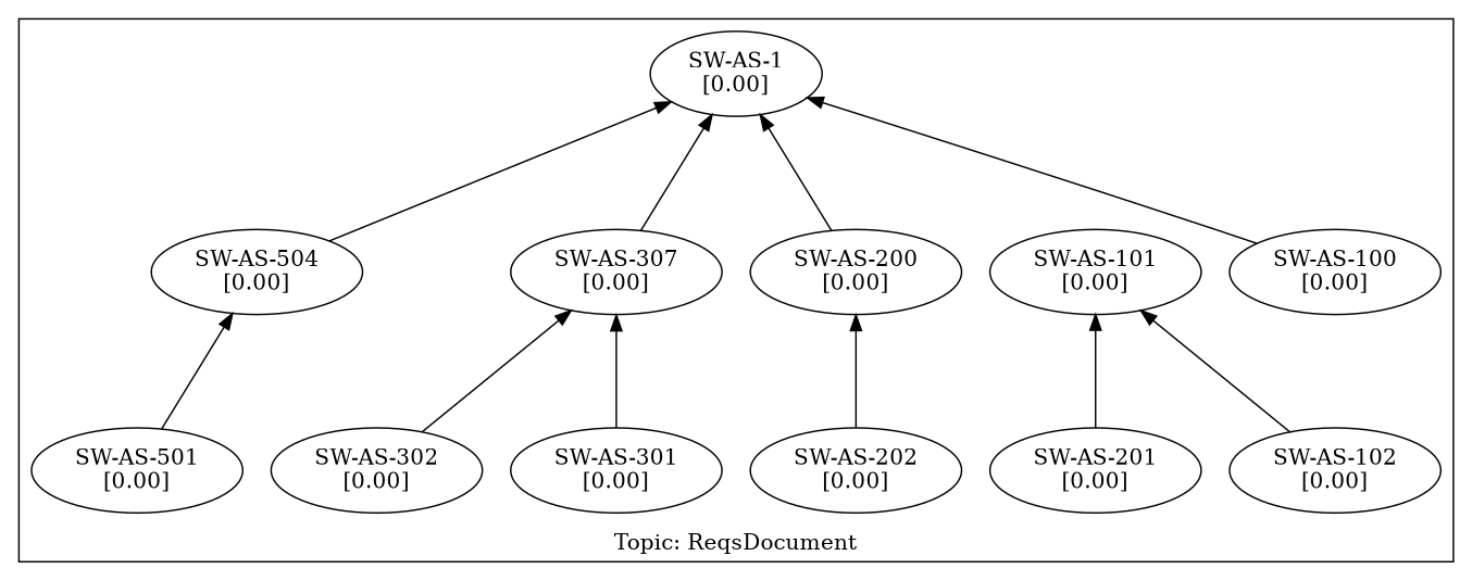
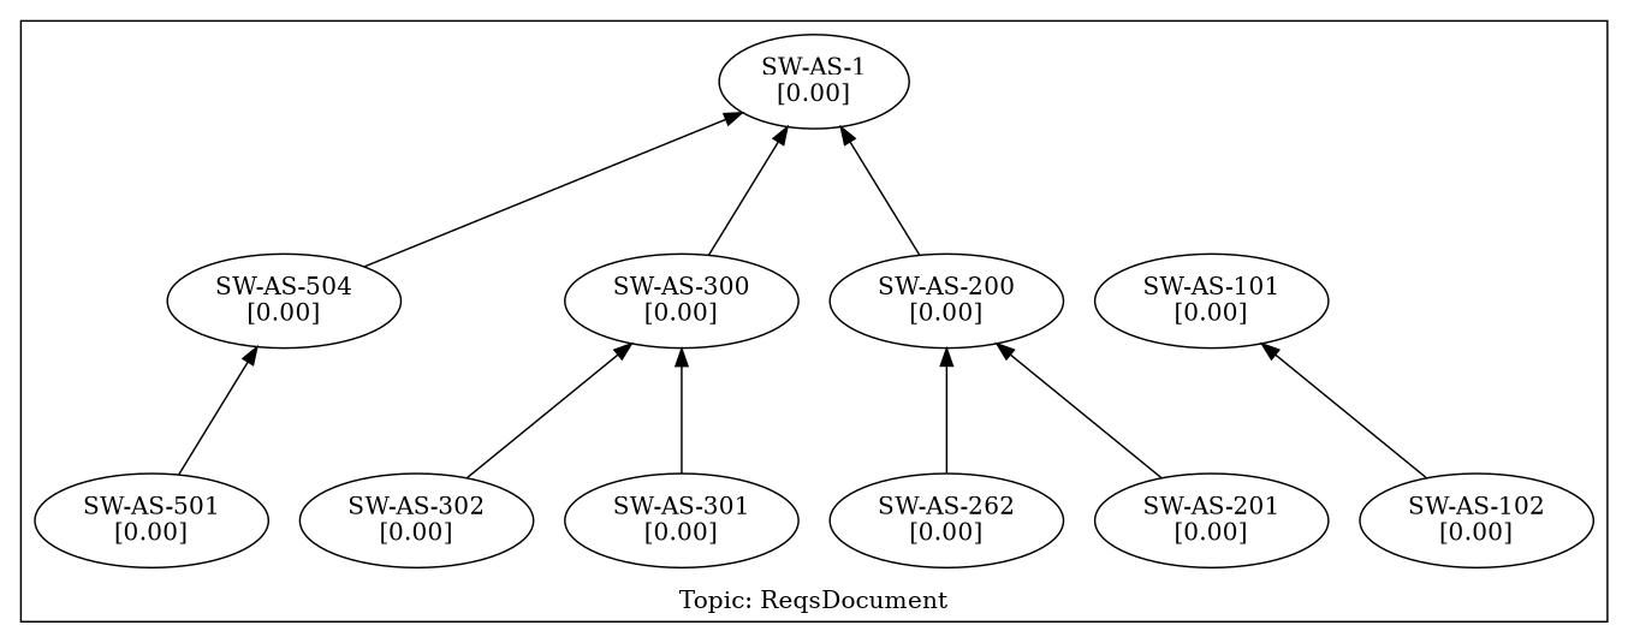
  digraph {
    mclimit=10.0
    nslimit=10.0
    rankdir=BT
    ranksep=1
    n1 [label="SW-AS-1\n[0.00]"]
-   n2 [label="SW-AS-100\n[0.00]"]
    n3 [label="SW-AS-101\n[0.00]"]
    n4 [label="SW-AS-102\n[0.00]"]
    n5 [label="SW-AS-200\n[0.00]"]
    n6 [label="SW-AS-201\n[0.00]"]
-   n7 [label="SW-AS-202\n[0.00]"]
-   n8 [label="SW-AS-307\n[0.00]"]
+   n7 [label="SW-AS-262\n[0.00]"]
+   n8 [label="SW-AS-300\n[0.00]"]
    n9 [label="SW-AS-301\n[0.00]"]
    n10 [label="SW-AS-302\n[0.00]"]
    n11 [label="SW-AS-504\n[0.00]"]
    n12 [label="SW-AS-501\n[0.00]"]
    subgraph cluster_1 {
      label="Topic: ReqsDocument"
      n1
-     n2
      n3
      n4
      n5
      n6
      n7
      n8
      n9
      n10
      n11
      n12
    }
-   n2 -> n1
    n4 -> n3
    n5 -> n1
-   n6 -> n3
+   n6 -> n5
    n7 -> n5
    n8 -> n1
    n9 -> n8
    n10 -> n8
    n11 -> n1
    n12 -> n11
  }
